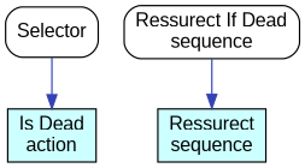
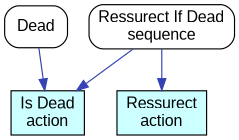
  digraph {
    ordering=out
    rankdir=TB
    node [fontname=Arial shape=box style=rounded]
    edge [color="0.650 0.700 0.700"]
-   n1 [label=Selector]
+   n1 [label=Dead]
    n2 [fillcolor="#CCFFFF" label="Is Dead\naction" style=filled]
    n3 [label="Ressurect If Dead\nsequence"]
-   n4 [fillcolor="#CCFFFF" label="Ressurect\nsequence" style=filled]
+   n4 [fillcolor="#CCFFFF" label="Ressurect\naction" style=filled]
    n1 -> n2
+   n3 -> n2
    n3 -> n4
  }
